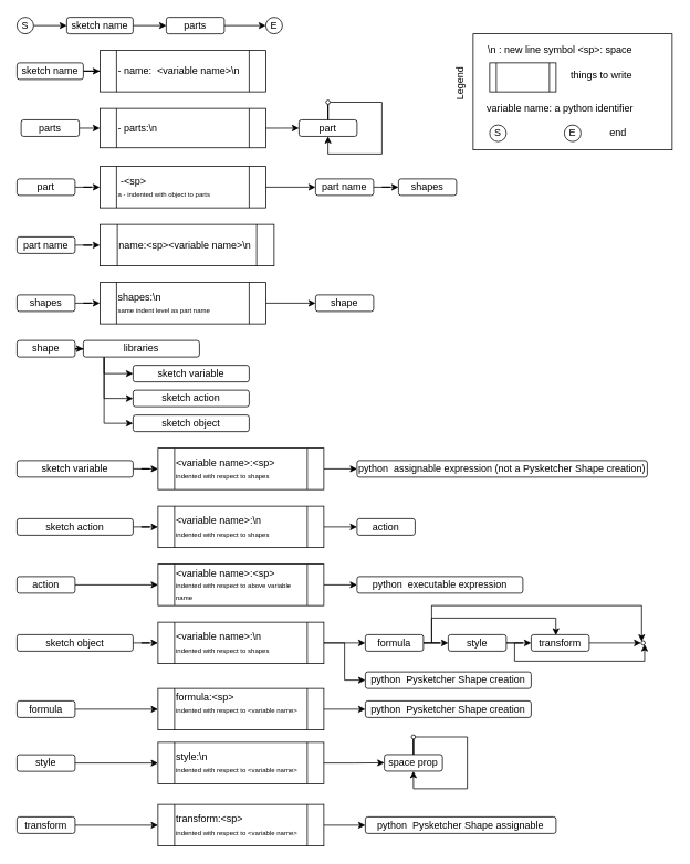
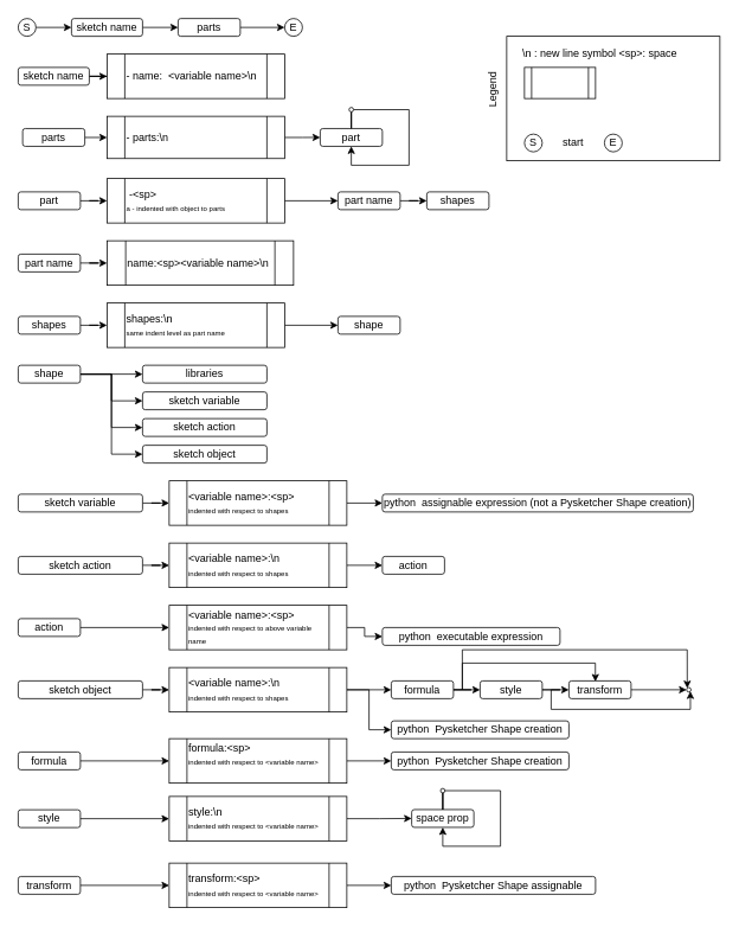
  <mxCell id="0" />
  <mxCell id="1" parent="0" />
  <mxCell id="2" style="edgeStyle=orthogonalEdgeStyle;rounded=0;orthogonalLoop=1;jettySize=auto;html=1;" edge="1" parent="1" source="3" target="5"><mxGeometry relative="1" as="geometry" /></mxCell>
  <mxCell id="3" value="sketch name" style="rounded=1;whiteSpace=wrap;html=1;" vertex="1" parent="1"><mxGeometry x="80" y="20" width="80" height="20" as="geometry" /></mxCell>
  <mxCell id="4" style="edgeStyle=orthogonalEdgeStyle;rounded=0;orthogonalLoop=1;jettySize=auto;html=1;entryX=0;entryY=0.5;entryDx=0;entryDy=0;" edge="1" parent="1" source="5" target="6"><mxGeometry relative="1" as="geometry" /></mxCell>
  <mxCell id="5" value="parts" style="rounded=1;whiteSpace=wrap;html=1;" vertex="1" parent="1"><mxGeometry x="200" y="20" width="70" height="20" as="geometry" /></mxCell>
  <mxCell id="6" value="E" style="ellipse;whiteSpace=wrap;html=1;aspect=fixed;" vertex="1" parent="1"><mxGeometry x="320" y="20" width="20" height="20" as="geometry" /></mxCell>
  <mxCell id="7" style="edgeStyle=orthogonalEdgeStyle;rounded=0;orthogonalLoop=1;jettySize=auto;html=1;entryX=0;entryY=0.5;entryDx=0;entryDy=0;" edge="1" parent="1" source="8" target="9"><mxGeometry relative="1" as="geometry" /></mxCell>
  <mxCell id="8" value="sketch name" style="rounded=1;whiteSpace=wrap;html=1;" vertex="1" parent="1"><mxGeometry x="20" y="75" width="80" height="20" as="geometry" /></mxCell>
  <mxCell id="9" value="- name:&amp;nbsp; &amp;lt;variable name&amp;gt;\n" style="shape=process;whiteSpace=wrap;html=1;backgroundOutline=1;align=left;" vertex="1" parent="1"><mxGeometry x="120" y="60" width="200" height="50" as="geometry" /></mxCell>
  <mxCell id="10" style="edgeStyle=orthogonalEdgeStyle;rounded=0;orthogonalLoop=1;jettySize=auto;html=1;" edge="1" parent="1" source="11" target="13"><mxGeometry relative="1" as="geometry" /></mxCell>
  <mxCell id="11" value="parts" style="rounded=1;whiteSpace=wrap;html=1;" vertex="1" parent="1"><mxGeometry x="25" y="143.75" width="70" height="20" as="geometry" /></mxCell>
  <mxCell id="12" style="edgeStyle=orthogonalEdgeStyle;rounded=0;orthogonalLoop=1;jettySize=auto;html=1;entryX=0;entryY=0.5;entryDx=0;entryDy=0;" edge="1" parent="1" source="13" target="15"><mxGeometry relative="1" as="geometry" /></mxCell>
  <mxCell id="13" value="- parts:\n" style="shape=process;whiteSpace=wrap;html=1;backgroundOutline=1;align=left;" vertex="1" parent="1"><mxGeometry x="120" y="130" width="200" height="47.5" as="geometry" /></mxCell>
  <mxCell id="14" style="edgeStyle=orthogonalEdgeStyle;rounded=0;orthogonalLoop=1;jettySize=auto;html=1;entryX=0.5;entryY=1;entryDx=0;entryDy=0;endArrow=none;endFill=0;" edge="1" parent="1" source="15" target="17"><mxGeometry relative="1" as="geometry"><mxPoint x="395" y="125" as="targetPoint" /></mxGeometry></mxCell>
  <mxCell id="15" value="part" style="rounded=1;whiteSpace=wrap;html=1;" vertex="1" parent="1"><mxGeometry x="360" y="143.75" width="70" height="20" as="geometry" /></mxCell>
  <mxCell id="16" style="edgeStyle=orthogonalEdgeStyle;rounded=0;orthogonalLoop=1;jettySize=auto;html=1;entryX=0.5;entryY=1;entryDx=0;entryDy=0;exitX=1;exitY=0.5;exitDx=0;exitDy=0;" edge="1" parent="1" source="17" target="15"><mxGeometry relative="1" as="geometry"><Array as="points"><mxPoint x="460" y="123" /><mxPoint x="460" y="185" /><mxPoint x="395" y="185" /></Array></mxGeometry></mxCell>
  <mxCell id="17" value="" style="ellipse;whiteSpace=wrap;html=1;aspect=fixed;" vertex="1" parent="1"><mxGeometry x="392.5" y="120" width="5" height="5" as="geometry" /></mxCell>
  <mxCell id="18" value="" style="rounded=0;whiteSpace=wrap;html=1;" vertex="1" parent="1"><mxGeometry x="570" y="40" width="240" height="140" as="geometry" /></mxCell>
  <mxCell id="19" value="\n : new line symbol &amp;lt;sp&amp;gt;: space" style="text;html=1;strokeColor=none;fillColor=none;align=center;verticalAlign=middle;whiteSpace=wrap;rounded=0;" vertex="1" parent="1"><mxGeometry x="570" y="50" width="210" height="20" as="geometry" /></mxCell>
  <mxCell id="20" value="" style="shape=process;whiteSpace=wrap;html=1;backgroundOutline=1;" vertex="1" parent="1"><mxGeometry x="590" y="75" width="80" height="35" as="geometry" /></mxCell>
- <mxCell id="21" value="things to write" style="text;html=1;strokeColor=none;fillColor=none;align=center;verticalAlign=middle;whiteSpace=wrap;rounded=0;" vertex="1" parent="1"><mxGeometry x="680" y="80" width="90" height="20" as="geometry" /></mxCell>
  <mxCell id="22" style="edgeStyle=orthogonalEdgeStyle;rounded=0;orthogonalLoop=1;jettySize=auto;html=1;endArrow=classic;endFill=1;" edge="1" parent="1" source="23" target="28"><mxGeometry relative="1" as="geometry" /></mxCell>
  <mxCell id="23" value="part" style="rounded=1;whiteSpace=wrap;html=1;" vertex="1" parent="1"><mxGeometry x="20" y="215" width="70" height="20" as="geometry" /></mxCell>
  <mxCell id="24" style="edgeStyle=orthogonalEdgeStyle;rounded=0;orthogonalLoop=1;jettySize=auto;html=1;entryX=0;entryY=0.5;entryDx=0;entryDy=0;endArrow=classic;endFill=1;" edge="1" parent="1" source="25" target="26"><mxGeometry relative="1" as="geometry" /></mxCell>
  <mxCell id="25" value="part name" style="rounded=1;whiteSpace=wrap;html=1;" vertex="1" parent="1"><mxGeometry x="380" y="215" width="70" height="20" as="geometry" /></mxCell>
  <mxCell id="26" value="shapes" style="rounded=1;whiteSpace=wrap;html=1;" vertex="1" parent="1"><mxGeometry x="480" y="215" width="70" height="20" as="geometry" /></mxCell>
  <mxCell id="27" style="edgeStyle=orthogonalEdgeStyle;rounded=0;orthogonalLoop=1;jettySize=auto;html=1;endArrow=classic;endFill=1;" edge="1" parent="1" source="28" target="25"><mxGeometry relative="1" as="geometry" /></mxCell>
  <mxCell id="28" value="&amp;nbsp;-&lt;span style=&quot;text-align: center&quot;&gt;&amp;lt;sp&amp;gt;&amp;nbsp;&lt;/span&gt;&lt;br&gt;&lt;font style=&quot;font-size: 8px&quot;&gt;a - indented with object to parts&lt;/font&gt;" style="shape=process;whiteSpace=wrap;html=1;backgroundOutline=1;align=left;" vertex="1" parent="1"><mxGeometry x="120" y="200" width="200" height="50" as="geometry" /></mxCell>
- <mxCell id="29" value="variable name: a python identifier" style="text;html=1;strokeColor=none;fillColor=none;align=center;verticalAlign=middle;whiteSpace=wrap;rounded=0;" vertex="1" parent="1"><mxGeometry x="580" y="120" width="190" height="20" as="geometry" /></mxCell>
  <mxCell id="30" value="Legend" style="text;html=1;strokeColor=none;fillColor=none;align=center;verticalAlign=middle;whiteSpace=wrap;rounded=0;rotation=-90;" vertex="1" parent="1"><mxGeometry x="510" y="90" width="90" height="20" as="geometry" /></mxCell>
  <mxCell id="31" style="edgeStyle=orthogonalEdgeStyle;rounded=0;orthogonalLoop=1;jettySize=auto;html=1;exitX=1;exitY=0.5;exitDx=0;exitDy=0;endArrow=classic;endFill=1;" edge="1" parent="1" source="32" target="33"><mxGeometry relative="1" as="geometry" /></mxCell>
  <mxCell id="32" value="part name" style="rounded=1;whiteSpace=wrap;html=1;" vertex="1" parent="1"><mxGeometry x="20" y="285" width="70" height="20" as="geometry" /></mxCell>
  <mxCell id="33" value="name:&lt;span style=&quot;text-align: center&quot;&gt;&amp;lt;sp&amp;gt;&lt;/span&gt;&amp;lt;variable name&amp;gt;\n" style="shape=process;whiteSpace=wrap;html=1;backgroundOutline=1;align=left;" vertex="1" parent="1"><mxGeometry x="120" y="270" width="210" height="50" as="geometry" /></mxCell>
  <mxCell id="34" style="edgeStyle=orthogonalEdgeStyle;rounded=0;orthogonalLoop=1;jettySize=auto;html=1;endArrow=classic;endFill=1;" edge="1" parent="1" source="35" target="37"><mxGeometry relative="1" as="geometry" /></mxCell>
  <mxCell id="35" value="shapes" style="rounded=1;whiteSpace=wrap;html=1;" vertex="1" parent="1"><mxGeometry x="20" y="355" width="70" height="20" as="geometry" /></mxCell>
  <mxCell id="36" style="edgeStyle=orthogonalEdgeStyle;rounded=0;orthogonalLoop=1;jettySize=auto;html=1;endArrow=classic;endFill=1;" edge="1" parent="1" source="37" target="38"><mxGeometry relative="1" as="geometry" /></mxCell>
  <mxCell id="37" value="shapes:\n&lt;br&gt;&lt;font style=&quot;font-size: 8px&quot;&gt;same indent level as part name&lt;/font&gt;" style="shape=process;whiteSpace=wrap;html=1;backgroundOutline=1;align=left;" vertex="1" parent="1"><mxGeometry x="120" y="340" width="200" height="50" as="geometry" /></mxCell>
  <mxCell id="38" value="shape" style="rounded=1;whiteSpace=wrap;html=1;" vertex="1" parent="1"><mxGeometry x="380" y="355" width="70" height="20" as="geometry" /></mxCell>
  <mxCell id="39" style="edgeStyle=orthogonalEdgeStyle;rounded=0;orthogonalLoop=1;jettySize=auto;html=1;endArrow=classic;endFill=1;" edge="1" parent="1" source="40" target="3"><mxGeometry relative="1" as="geometry" /></mxCell>
  <mxCell id="40" value="S" style="ellipse;whiteSpace=wrap;html=1;aspect=fixed;" vertex="1" parent="1"><mxGeometry x="20" y="20" width="20" height="20" as="geometry" /></mxCell>
  <mxCell id="41" value="S" style="ellipse;whiteSpace=wrap;html=1;aspect=fixed;" vertex="1" parent="1"><mxGeometry x="590" y="150" width="20" height="20" as="geometry" /></mxCell>
+ <mxCell id="42" value="start" style="text;html=1;strokeColor=none;fillColor=none;align=center;verticalAlign=middle;whiteSpace=wrap;rounded=0;" vertex="1" parent="1"><mxGeometry x="620" y="150" width="50" height="20" as="geometry" /></mxCell>
  <mxCell id="43" value="E" style="ellipse;whiteSpace=wrap;html=1;aspect=fixed;" vertex="1" parent="1"><mxGeometry x="680" y="150" width="20" height="20" as="geometry" /></mxCell>
- <mxCell id="44" value="end" style="text;html=1;strokeColor=none;fillColor=none;align=center;verticalAlign=middle;whiteSpace=wrap;rounded=0;" vertex="1" parent="1"><mxGeometry x="720" y="150" width="50" height="20" as="geometry" /></mxCell>
  <mxCell id="45" style="edgeStyle=orthogonalEdgeStyle;rounded=0;orthogonalLoop=1;jettySize=auto;html=1;endArrow=classic;endFill=1;entryX=0;entryY=0.5;entryDx=0;entryDy=0;" edge="1" parent="1" source="49" target="50"><mxGeometry relative="1" as="geometry" /></mxCell>
  <mxCell id="46" style="edgeStyle=orthogonalEdgeStyle;rounded=0;orthogonalLoop=1;jettySize=auto;html=1;entryX=0;entryY=0.5;entryDx=0;entryDy=0;endArrow=classic;endFill=1;" edge="1" parent="1" source="49" target="51"><mxGeometry relative="1" as="geometry" /></mxCell>
  <mxCell id="47" style="edgeStyle=orthogonalEdgeStyle;rounded=0;orthogonalLoop=1;jettySize=auto;html=1;entryX=0;entryY=0.5;entryDx=0;entryDy=0;endArrow=classic;endFill=1;" edge="1" parent="1" source="49" target="52"><mxGeometry relative="1" as="geometry" /></mxCell>
  <mxCell id="48" style="edgeStyle=orthogonalEdgeStyle;rounded=0;orthogonalLoop=1;jettySize=auto;html=1;endArrow=classic;endFill=1;" edge="1" parent="1" source="49" target="101"><mxGeometry relative="1" as="geometry" /></mxCell>
  <mxCell id="49" value="shape" style="rounded=1;whiteSpace=wrap;html=1;" vertex="1" parent="1"><mxGeometry x="20" y="410" width="70" height="20" as="geometry" /></mxCell>
  <mxCell id="50" value="sketch variable" style="rounded=1;whiteSpace=wrap;html=1;" vertex="1" parent="1"><mxGeometry x="160" y="440" width="140" height="20" as="geometry" /></mxCell>
  <mxCell id="51" value="sketch action" style="rounded=1;whiteSpace=wrap;html=1;" vertex="1" parent="1"><mxGeometry x="160" y="470" width="140" height="20" as="geometry" /></mxCell>
  <mxCell id="52" value="sketch object" style="rounded=1;whiteSpace=wrap;html=1;" vertex="1" parent="1"><mxGeometry x="160" y="500" width="140" height="20" as="geometry" /></mxCell>
  <mxCell id="53" style="edgeStyle=orthogonalEdgeStyle;rounded=0;orthogonalLoop=1;jettySize=auto;html=1;endArrow=classic;endFill=1;" edge="1" parent="1" source="54" target="56"><mxGeometry relative="1" as="geometry" /></mxCell>
  <mxCell id="54" value="sketch variable" style="rounded=1;whiteSpace=wrap;html=1;" vertex="1" parent="1"><mxGeometry x="20" y="555" width="140" height="20" as="geometry" /></mxCell>
  <mxCell id="55" style="edgeStyle=orthogonalEdgeStyle;rounded=0;orthogonalLoop=1;jettySize=auto;html=1;endArrow=classic;endFill=1;" edge="1" parent="1" source="56" target="57"><mxGeometry relative="1" as="geometry" /></mxCell>
  <mxCell id="56" value="&amp;lt;variable name&amp;gt;:&lt;span style=&quot;text-align: center&quot;&gt;&amp;lt;sp&amp;gt;&lt;br&gt;&lt;/span&gt;&lt;span style=&quot;font-size: 8px&quot;&gt;indented with respect to shapes&lt;/span&gt;&lt;span style=&quot;text-align: center&quot;&gt;&amp;nbsp;&lt;/span&gt;" style="shape=process;whiteSpace=wrap;html=1;backgroundOutline=1;align=left;" vertex="1" parent="1"><mxGeometry x="190" y="540" width="200" height="50" as="geometry" /></mxCell>
  <mxCell id="57" value="python&amp;nbsp; assignable expression (not a Pysketcher Shape creation)" style="rounded=1;whiteSpace=wrap;html=1;" vertex="1" parent="1"><mxGeometry x="430" y="555" width="350" height="20" as="geometry" /></mxCell>
  <mxCell id="58" style="edgeStyle=orthogonalEdgeStyle;rounded=0;orthogonalLoop=1;jettySize=auto;html=1;endArrow=classic;endFill=1;" edge="1" source="59" target="61" parent="1"><mxGeometry relative="1" as="geometry" /></mxCell>
  <mxCell id="59" value="sketch action" style="rounded=1;whiteSpace=wrap;html=1;" vertex="1" parent="1"><mxGeometry x="20" y="625" width="140" height="20" as="geometry" /></mxCell>
  <mxCell id="60" style="edgeStyle=orthogonalEdgeStyle;rounded=0;orthogonalLoop=1;jettySize=auto;html=1;endArrow=classic;endFill=1;" edge="1" source="61" target="62" parent="1"><mxGeometry relative="1" as="geometry" /></mxCell>
  <mxCell id="61" value="&amp;lt;variable name&amp;gt;:\n&lt;span style=&quot;text-align: center&quot;&gt;&lt;br&gt;&lt;/span&gt;&lt;span style=&quot;font-size: 8px&quot;&gt;indented with respect to shapes&lt;/span&gt;&lt;span style=&quot;text-align: center&quot;&gt;&amp;nbsp;&lt;/span&gt;" style="shape=process;whiteSpace=wrap;html=1;backgroundOutline=1;align=left;" vertex="1" parent="1"><mxGeometry x="190" y="610" width="200" height="50" as="geometry" /></mxCell>
  <mxCell id="62" value="action" style="rounded=1;whiteSpace=wrap;html=1;" vertex="1" parent="1"><mxGeometry x="430" y="625" width="70" height="20" as="geometry" /></mxCell>
  <mxCell id="63" style="edgeStyle=orthogonalEdgeStyle;rounded=0;orthogonalLoop=1;jettySize=auto;html=1;endArrow=classic;endFill=1;" edge="1" parent="1" source="64" target="66"><mxGeometry relative="1" as="geometry" /></mxCell>
  <mxCell id="64" value="action" style="rounded=1;whiteSpace=wrap;html=1;" vertex="1" parent="1"><mxGeometry x="20" y="695" width="70" height="20" as="geometry" /></mxCell>
  <mxCell id="65" style="edgeStyle=orthogonalEdgeStyle;rounded=0;orthogonalLoop=1;jettySize=auto;html=1;exitX=1;exitY=0.5;exitDx=0;exitDy=0;endArrow=classic;endFill=1;" edge="1" parent="1" source="66" target="67"><mxGeometry relative="1" as="geometry" /></mxCell>
  <mxCell id="66" value="&amp;lt;variable name&amp;gt;:&lt;span style=&quot;text-align: center&quot;&gt;&amp;lt;sp&amp;gt;&lt;br&gt;&lt;/span&gt;&lt;span style=&quot;font-size: 8px&quot;&gt;indented with respect to above variable name&lt;/span&gt;&lt;span style=&quot;text-align: center&quot;&gt;&amp;nbsp;&lt;/span&gt;" style="shape=process;whiteSpace=wrap;html=1;backgroundOutline=1;align=left;" vertex="1" parent="1"><mxGeometry x="190" y="680" width="200" height="50" as="geometry" /></mxCell>
- <mxCell id="67" value="python&amp;nbsp; executable expression" style="rounded=1;whiteSpace=wrap;html=1;" vertex="1" parent="1"><mxGeometry x="430" y="695" width="200" height="20" as="geometry" /></mxCell>
+ <mxCell id="67" value="python&amp;nbsp; executable expression" style="rounded=1;whiteSpace=wrap;html=1;" vertex="1" parent="1"><mxGeometry x="430" y="705" width="200" height="20" as="geometry" /></mxCell>
  <mxCell id="68" value="" style="ellipse;whiteSpace=wrap;html=1;aspect=fixed;" vertex="1" parent="1"><mxGeometry x="772.5" y="772.5" width="5" height="5" as="geometry" /></mxCell>
  <mxCell id="69" style="edgeStyle=orthogonalEdgeStyle;rounded=0;orthogonalLoop=1;jettySize=auto;html=1;endArrow=classic;endFill=1;" edge="1" parent="1" source="70" target="73"><mxGeometry relative="1" as="geometry" /></mxCell>
  <mxCell id="70" value="sketch object" style="rounded=1;whiteSpace=wrap;html=1;" vertex="1" parent="1"><mxGeometry x="20" y="765" width="140" height="20" as="geometry" /></mxCell>
  <mxCell id="71" style="edgeStyle=orthogonalEdgeStyle;rounded=0;orthogonalLoop=1;jettySize=auto;html=1;endArrow=classic;endFill=1;" edge="1" parent="1" source="73" target="77"><mxGeometry relative="1" as="geometry" /></mxCell>
  <mxCell id="72" style="edgeStyle=orthogonalEdgeStyle;rounded=0;orthogonalLoop=1;jettySize=auto;html=1;entryX=0;entryY=0.5;entryDx=0;entryDy=0;endArrow=classic;endFill=1;" edge="1" parent="1" source="73" target="78"><mxGeometry relative="1" as="geometry" /></mxCell>
  <mxCell id="73" value="&amp;lt;variable name&amp;gt;:\n&lt;span style=&quot;text-align: center&quot;&gt;&lt;br&gt;&lt;/span&gt;&lt;span style=&quot;font-size: 8px&quot;&gt;indented with respect to shapes&lt;/span&gt;&lt;span style=&quot;text-align: center&quot;&gt;&amp;nbsp;&lt;/span&gt;" style="shape=process;whiteSpace=wrap;html=1;backgroundOutline=1;align=left;" vertex="1" parent="1"><mxGeometry x="190" y="750" width="200" height="50" as="geometry" /></mxCell>
  <mxCell id="74" style="edgeStyle=orthogonalEdgeStyle;rounded=0;orthogonalLoop=1;jettySize=auto;html=1;endArrow=classic;endFill=1;" edge="1" parent="1" source="77" target="81"><mxGeometry relative="1" as="geometry" /></mxCell>
  <mxCell id="75" style="edgeStyle=orthogonalEdgeStyle;rounded=0;orthogonalLoop=1;jettySize=auto;html=1;entryX=0;entryY=0;entryDx=0;entryDy=0;endArrow=classic;endFill=1;" edge="1" parent="1" source="77" target="68"><mxGeometry relative="1" as="geometry"><Array as="points"><mxPoint x="520" y="775" /><mxPoint x="520" y="730" /><mxPoint x="773" y="730" /></Array></mxGeometry></mxCell>
  <mxCell id="76" style="edgeStyle=orthogonalEdgeStyle;rounded=0;orthogonalLoop=1;jettySize=auto;html=1;entryX=0.426;entryY=0.04;entryDx=0;entryDy=0;entryPerimeter=0;endArrow=classic;endFill=1;" edge="1" parent="1" source="77" target="83"><mxGeometry relative="1" as="geometry"><Array as="points"><mxPoint x="520" y="775" /><mxPoint x="520" y="745" /><mxPoint x="670" y="745" /></Array></mxGeometry></mxCell>
  <mxCell id="77" value="formula" style="rounded=1;whiteSpace=wrap;html=1;" vertex="1" parent="1"><mxGeometry x="440" y="765" width="70" height="20" as="geometry" /></mxCell>
  <mxCell id="78" value="python&amp;nbsp; Pysketcher Shape creation" style="rounded=1;whiteSpace=wrap;html=1;" vertex="1" parent="1"><mxGeometry x="440" y="810" width="200" height="20" as="geometry" /></mxCell>
  <mxCell id="79" style="edgeStyle=orthogonalEdgeStyle;rounded=0;orthogonalLoop=1;jettySize=auto;html=1;endArrow=classic;endFill=1;" edge="1" parent="1" source="81" target="83"><mxGeometry relative="1" as="geometry" /></mxCell>
  <mxCell id="80" style="edgeStyle=orthogonalEdgeStyle;rounded=0;orthogonalLoop=1;jettySize=auto;html=1;entryX=1;entryY=1;entryDx=0;entryDy=0;endArrow=classic;endFill=1;" edge="1" parent="1" source="81" target="68"><mxGeometry relative="1" as="geometry"><Array as="points"><mxPoint x="620" y="775" /><mxPoint x="620" y="797" /><mxPoint x="777" y="797" /></Array></mxGeometry></mxCell>
  <mxCell id="81" value="style" style="rounded=1;whiteSpace=wrap;html=1;" vertex="1" parent="1"><mxGeometry x="540" y="765" width="70" height="20" as="geometry" /></mxCell>
  <mxCell id="82" style="edgeStyle=orthogonalEdgeStyle;rounded=0;orthogonalLoop=1;jettySize=auto;html=1;entryX=0;entryY=0.5;entryDx=0;entryDy=0;endArrow=classic;endFill=1;" edge="1" parent="1" source="83" target="68"><mxGeometry relative="1" as="geometry" /></mxCell>
  <mxCell id="83" value="transform" style="rounded=1;whiteSpace=wrap;html=1;" vertex="1" parent="1"><mxGeometry x="640" y="765" width="70" height="20" as="geometry" /></mxCell>
  <mxCell id="84" style="edgeStyle=orthogonalEdgeStyle;rounded=0;orthogonalLoop=1;jettySize=auto;html=1;endArrow=classic;endFill=1;" edge="1" parent="1" source="85" target="87"><mxGeometry relative="1" as="geometry" /></mxCell>
  <mxCell id="85" value="formula" style="rounded=1;whiteSpace=wrap;html=1;" vertex="1" parent="1"><mxGeometry x="20" y="845" width="70" height="20" as="geometry" /></mxCell>
  <mxCell id="86" style="edgeStyle=orthogonalEdgeStyle;rounded=0;orthogonalLoop=1;jettySize=auto;html=1;endArrow=classic;endFill=1;" edge="1" parent="1" source="87" target="88"><mxGeometry relative="1" as="geometry" /></mxCell>
  <mxCell id="87" value="formula:&lt;span style=&quot;text-align: center&quot;&gt;&amp;lt;sp&amp;gt;&lt;br&gt;&lt;/span&gt;&lt;span style=&quot;font-size: 8px&quot;&gt;indented with respect to&lt;/span&gt;&lt;font style=&quot;font-size: 8px&quot;&gt;&amp;nbsp;&amp;lt;variable name&amp;gt;&lt;/font&gt;&lt;span style=&quot;font-size: 8px&quot;&gt;&lt;br&gt;&lt;/span&gt;&lt;div style=&quot;font-size: 8px ; text-align: left&quot;&gt;&lt;span style=&quot;text-align: center ; font-size: 12px&quot;&gt;&amp;nbsp;&lt;/span&gt;&lt;/div&gt;" style="shape=process;whiteSpace=wrap;html=1;backgroundOutline=1;align=left;" vertex="1" parent="1"><mxGeometry x="190" y="830" width="200" height="50" as="geometry" /></mxCell>
  <mxCell id="88" value="python&amp;nbsp; Pysketcher Shape creation" style="rounded=1;whiteSpace=wrap;html=1;" vertex="1" parent="1"><mxGeometry x="440" y="845" width="200" height="20" as="geometry" /></mxCell>
  <mxCell id="89" style="edgeStyle=orthogonalEdgeStyle;rounded=0;orthogonalLoop=1;jettySize=auto;html=1;endArrow=classic;endFill=1;" edge="1" parent="1" source="90" target="92"><mxGeometry relative="1" as="geometry" /></mxCell>
  <mxCell id="90" value="style" style="rounded=1;whiteSpace=wrap;html=1;" vertex="1" parent="1"><mxGeometry x="20" y="910" width="70" height="20" as="geometry" /></mxCell>
  <mxCell id="91" style="edgeStyle=orthogonalEdgeStyle;rounded=0;orthogonalLoop=1;jettySize=auto;html=1;entryX=0;entryY=0.5;entryDx=0;entryDy=0;endArrow=classic;endFill=1;" edge="1" parent="1" source="92" target="94"><mxGeometry relative="1" as="geometry" /></mxCell>
  <mxCell id="92" value="style:\n&lt;span style=&quot;text-align: center&quot;&gt;&lt;br&gt;&lt;/span&gt;&lt;span style=&quot;font-size: 8px&quot;&gt;indented with respect to &amp;lt;variable name&amp;gt;&lt;/span&gt;&lt;span style=&quot;text-align: center&quot;&gt;&amp;nbsp;&lt;/span&gt;" style="shape=process;whiteSpace=wrap;html=1;backgroundOutline=1;align=left;" vertex="1" parent="1"><mxGeometry x="190" y="895" width="200" height="50" as="geometry" /></mxCell>
  <mxCell id="93" style="edgeStyle=orthogonalEdgeStyle;rounded=0;orthogonalLoop=1;jettySize=auto;html=1;entryX=0.5;entryY=1;entryDx=0;entryDy=0;endArrow=none;endFill=0;" edge="1" source="94" target="96" parent="1"><mxGeometry relative="1" as="geometry"><mxPoint x="498" y="891" as="targetPoint" /></mxGeometry></mxCell>
  <mxCell id="94" value="space prop" style="rounded=1;whiteSpace=wrap;html=1;" vertex="1" parent="1"><mxGeometry x="463" y="909.75" width="70" height="20" as="geometry" /></mxCell>
  <mxCell id="95" style="edgeStyle=orthogonalEdgeStyle;rounded=0;orthogonalLoop=1;jettySize=auto;html=1;entryX=0.5;entryY=1;entryDx=0;entryDy=0;exitX=1;exitY=0.5;exitDx=0;exitDy=0;" edge="1" source="96" target="94" parent="1"><mxGeometry relative="1" as="geometry"><Array as="points"><mxPoint x="563" y="889" /><mxPoint x="563" y="951" /><mxPoint x="498" y="951" /></Array></mxGeometry></mxCell>
  <mxCell id="96" value="" style="ellipse;whiteSpace=wrap;html=1;aspect=fixed;" vertex="1" parent="1"><mxGeometry x="495.5" y="886" width="5" height="5" as="geometry" /></mxCell>
  <mxCell id="97" style="edgeStyle=orthogonalEdgeStyle;rounded=0;orthogonalLoop=1;jettySize=auto;html=1;endArrow=classic;endFill=1;" edge="1" parent="1" source="98" target="100"><mxGeometry relative="1" as="geometry" /></mxCell>
  <mxCell id="98" value="transform" style="rounded=1;whiteSpace=wrap;html=1;" vertex="1" parent="1"><mxGeometry x="20" y="985" width="70" height="20" as="geometry" /></mxCell>
  <mxCell id="99" style="edgeStyle=orthogonalEdgeStyle;rounded=0;orthogonalLoop=1;jettySize=auto;html=1;endArrow=classic;endFill=1;" edge="1" parent="1" source="100" target="102"><mxGeometry relative="1" as="geometry" /></mxCell>
  <mxCell id="100" value="transform:&amp;lt;sp&amp;gt;&lt;span style=&quot;text-align: center&quot;&gt;&lt;br&gt;&lt;/span&gt;&lt;span style=&quot;font-size: 8px&quot;&gt;indented with respect to &amp;lt;variable name&amp;gt;&lt;/span&gt;&lt;span style=&quot;text-align: center&quot;&gt;&amp;nbsp;&lt;/span&gt;" style="shape=process;whiteSpace=wrap;html=1;backgroundOutline=1;align=left;" vertex="1" parent="1"><mxGeometry x="190" y="970" width="200" height="50" as="geometry" /></mxCell>
- <mxCell id="101" value="libraries" style="rounded=1;whiteSpace=wrap;html=1;" vertex="1" parent="1"><mxGeometry x="100" y="410" width="140" height="20" as="geometry" /></mxCell>
+ <mxCell id="101" value="libraries" style="rounded=1;whiteSpace=wrap;html=1;" vertex="1" parent="1"><mxGeometry x="160" y="410" width="140" height="20" as="geometry" /></mxCell>
  <mxCell id="102" value="python&amp;nbsp; Pysketcher Shape assignable" style="rounded=1;whiteSpace=wrap;html=1;" vertex="1" parent="1"><mxGeometry x="440" y="985" width="230" height="20" as="geometry" /></mxCell>
